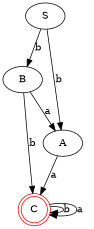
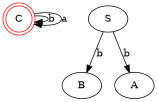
  digraph {
    node [color=black]
    C [color=red shape=doublecircle]
    B
    A
    S
    C -> C [label=b]
    C -> C [label=a]
-   B -> C [label=b]
-   B -> A [label=a]
-   A -> C [label=a]
    S -> B [label=b]
    S -> A [label=b]
  }
